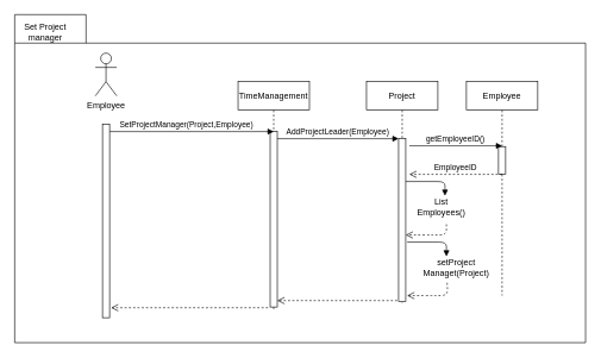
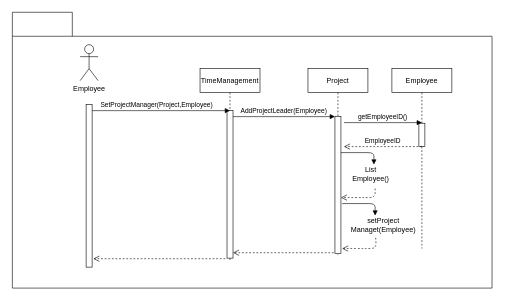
  <mxCell id="0" />
  <mxCell id="1" parent="0" />
  <mxCell id="2" value="" style="shape=folder;fontStyle=1;spacingTop=10;tabWidth=100;tabHeight=40;tabPosition=left;html=1;" vertex="1" parent="1"><mxGeometry x="20" y="20" width="800" height="460" as="geometry" /></mxCell>
  <mxCell id="3" value="TimeManagement" style="shape=umlLifeline;perimeter=lifelinePerimeter;container=1;collapsible=0;recursiveResize=0;rounded=0;shadow=0;strokeWidth=1;" parent="1" vertex="1"><mxGeometry x="333" y="114" width="100" height="322" as="geometry" /></mxCell>
  <mxCell id="4" value="" style="points=[];perimeter=orthogonalPerimeter;rounded=0;shadow=0;strokeWidth=1;" parent="3" vertex="1"><mxGeometry x="45" y="70" width="10" height="246" as="geometry" /></mxCell>
  <mxCell id="5" value="Project" style="shape=umlLifeline;perimeter=lifelinePerimeter;container=1;collapsible=0;recursiveResize=0;rounded=0;shadow=0;strokeWidth=1;" parent="1" vertex="1"><mxGeometry x="513" y="114" width="100" height="311" as="geometry" /></mxCell>
  <mxCell id="6" value="" style="points=[];perimeter=orthogonalPerimeter;rounded=0;shadow=0;strokeWidth=1;" parent="5" vertex="1"><mxGeometry x="45" y="80" width="10" height="228" as="geometry" /></mxCell>
  <mxCell id="7" value="" style="verticalAlign=bottom;endArrow=open;dashed=1;endSize=8;shadow=0;strokeWidth=1;" parent="1" target="4" edge="1"><mxGeometry relative="1" as="geometry"><mxPoint x="488" y="270" as="targetPoint" /><mxPoint x="556" y="421" as="sourcePoint" /><Array as="points"><mxPoint x="489" y="421" /></Array></mxGeometry></mxCell>
  <mxCell id="8" value="AddProjectLeader(Employee)" style="verticalAlign=bottom;endArrow=block;entryX=0;entryY=0;shadow=0;strokeWidth=1;" parent="1" source="4" target="6" edge="1"><mxGeometry relative="1" as="geometry"><mxPoint x="488" y="194" as="sourcePoint" /></mxGeometry></mxCell>
  <mxCell id="9" value="" style="verticalAlign=bottom;endArrow=block;entryX=1;entryY=0;shadow=0;strokeWidth=1;" parent="1" source="6" edge="1"><mxGeometry relative="1" as="geometry"><mxPoint x="453" y="234" as="sourcePoint" /><mxPoint x="623" y="274" as="targetPoint" /><Array as="points"><mxPoint x="623" y="254" /></Array></mxGeometry></mxCell>
  <mxCell id="10" value="" style="verticalAlign=bottom;endArrow=open;dashed=1;endSize=8;shadow=0;strokeWidth=1;exitX=0.64;exitY=1.1;exitDx=0;exitDy=0;exitPerimeter=0;" parent="1" source="17" target="6" edge="1"><mxGeometry relative="1" as="geometry"><mxPoint x="565" y="344" as="targetPoint" /><mxPoint x="623" y="344" as="sourcePoint" /><Array as="points"><mxPoint x="625" y="329" /><mxPoint x="600" y="329" /></Array></mxGeometry></mxCell>
  <mxCell id="11" value="Employee" style="shape=umlLifeline;perimeter=lifelinePerimeter;container=1;collapsible=0;recursiveResize=0;rounded=0;shadow=0;strokeWidth=1;" vertex="1" parent="1"><mxGeometry x="653" y="114" width="100" height="300" as="geometry" /></mxCell>
  <mxCell id="12" value="" style="points=[];perimeter=orthogonalPerimeter;rounded=0;shadow=0;strokeWidth=1;" vertex="1" parent="11"><mxGeometry x="45" y="91" width="10" height="39" as="geometry" /></mxCell>
  <mxCell id="13" value="SetProjectManager(Project,Employee)" style="verticalAlign=bottom;endArrow=block;entryX=0;entryY=0;shadow=0;strokeWidth=1;" edge="1" parent="1"><mxGeometry x="-0.059" relative="1" as="geometry"><mxPoint x="153" y="184" as="sourcePoint" /><mxPoint x="383" y="184" as="targetPoint" /><mxPoint as="offset" /></mxGeometry></mxCell>
  <mxCell id="14" value="getEmployeeID()" style="verticalAlign=bottom;endArrow=block;shadow=0;strokeWidth=1;" edge="1" parent="1"><mxGeometry relative="1" as="geometry"><mxPoint x="573" y="204" as="sourcePoint" /><mxPoint x="703" y="204" as="targetPoint" /></mxGeometry></mxCell>
  <mxCell id="15" value="EmployeeID" style="verticalAlign=bottom;endArrow=open;dashed=1;endSize=8;exitX=0;exitY=0.95;shadow=0;strokeWidth=1;" edge="1" parent="1"><mxGeometry relative="1" as="geometry"><mxPoint x="573" y="244" as="targetPoint" /><mxPoint x="703" y="244" as="sourcePoint" /></mxGeometry></mxCell>
  <mxCell id="16" value="Employee" style="shape=umlActor;verticalLabelPosition=bottom;verticalAlign=top;html=1;outlineConnect=0;" vertex="1" parent="1"><mxGeometry x="133" y="74" width="30" height="60" as="geometry" /></mxCell>
- <mxCell id="17" value="List Employees()" style="text;html=1;strokeColor=none;fillColor=none;align=center;verticalAlign=middle;whiteSpace=wrap;rounded=0;" vertex="1" parent="1"><mxGeometry x="593" y="270" width="50" height="40" as="geometry" /></mxCell>
+ <mxCell id="17" value="List Employee()" style="text;html=1;strokeColor=none;fillColor=none;align=center;verticalAlign=middle;whiteSpace=wrap;rounded=0;" vertex="1" parent="1"><mxGeometry x="593" y="270" width="50" height="40" as="geometry" /></mxCell>
  <mxCell id="18" value="" style="points=[];perimeter=orthogonalPerimeter;rounded=0;shadow=0;strokeWidth=1;" vertex="1" parent="1"><mxGeometry x="143" y="174" width="10" height="271" as="geometry" /></mxCell>
  <mxCell id="19" value="" style="verticalAlign=bottom;endArrow=open;dashed=1;endSize=8;exitX=0;exitY=0.95;shadow=0;strokeWidth=1;" edge="1" parent="1"><mxGeometry relative="1" as="geometry"><mxPoint x="155" y="431" as="targetPoint" /><mxPoint x="375" y="431" as="sourcePoint" /></mxGeometry></mxCell>
- <mxCell id="20" value="Set Project manager" style="text;html=1;strokeColor=none;fillColor=none;align=center;verticalAlign=middle;whiteSpace=wrap;rounded=0;" vertex="1" parent="1"><mxGeometry x="23" width="80" height="20" as="geometry" y="34" /></mxCell>
  <mxCell id="21" value="" style="verticalAlign=bottom;endArrow=block;entryX=1;entryY=0;shadow=0;strokeWidth=1;" edge="1" parent="1"><mxGeometry relative="1" as="geometry"><mxPoint x="570" y="339" as="sourcePoint" /><mxPoint x="625" y="359" as="targetPoint" /><Array as="points"><mxPoint x="625" y="339" /></Array></mxGeometry></mxCell>
  <mxCell id="22" value="" style="verticalAlign=bottom;endArrow=open;dashed=1;endSize=8;shadow=0;strokeWidth=1;exitX=0.352;exitY=1.025;exitDx=0;exitDy=0;exitPerimeter=0;" edge="1" parent="1" source="23"><mxGeometry relative="1" as="geometry"><mxPoint x="570" y="414" as="targetPoint" /><mxPoint x="625" y="429" as="sourcePoint" /><Array as="points"><mxPoint x="627" y="414" /><mxPoint x="602" y="414" /></Array></mxGeometry></mxCell>
- <mxCell id="23" value="setProject Managet(Project)" style="text;html=1;strokeColor=none;fillColor=none;align=center;verticalAlign=middle;whiteSpace=wrap;rounded=0;" vertex="1" parent="1"><mxGeometry x="595" y="355" width="88" height="40" as="geometry" /></mxCell>
+ <mxCell id="23" value="setProject Managet(Employee)" style="text;html=1;strokeColor=none;fillColor=none;align=center;verticalAlign=middle;whiteSpace=wrap;rounded=0;" vertex="1" parent="1"><mxGeometry x="595" y="355" width="88" height="40" as="geometry" /></mxCell>
